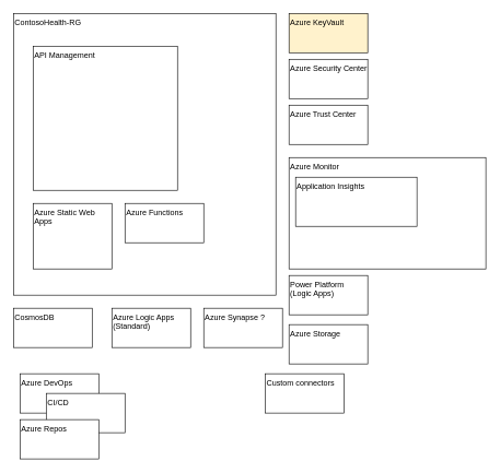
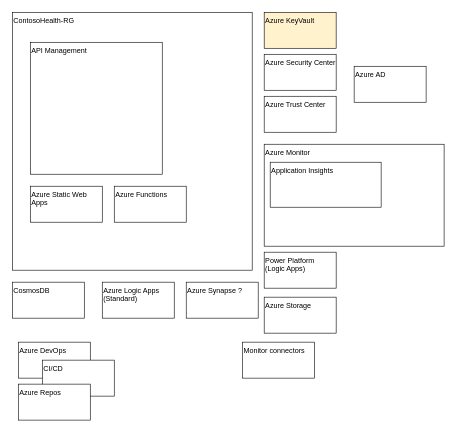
  <mxCell id="0" />
  <mxCell id="1" parent="0" />
  <mxCell id="2" value="ContosoHealth-RG" style="rounded=0;whiteSpace=wrap;html=1;align=left;verticalAlign=top;" vertex="1" parent="1"><mxGeometry x="20" y="20" width="400" height="430" as="geometry" /></mxCell>
  <mxCell id="3" value="API Management" style="whiteSpace=wrap;html=1;aspect=fixed;verticalAlign=top;align=left;" vertex="1" parent="1"><mxGeometry x="50" y="70" width="220" height="220" as="geometry" /></mxCell>
- <mxCell id="4" value="Azure Static Web Apps" style="rounded=0;whiteSpace=wrap;html=1;align=left;verticalAlign=top;" vertex="1" parent="1"><mxGeometry x="50" y="310" width="120" height="100" as="geometry" /></mxCell>
+ <mxCell id="4" value="Azure Static Web Apps" style="rounded=0;whiteSpace=wrap;html=1;align=left;verticalAlign=top;" vertex="1" parent="1"><mxGeometry x="50" y="310" width="120" height="60" as="geometry" /></mxCell>
  <mxCell id="5" value="Azure Functions" style="rounded=0;whiteSpace=wrap;html=1;align=left;verticalAlign=top;" vertex="1" parent="1"><mxGeometry x="190" y="310" width="120" height="60" as="geometry" /></mxCell>
  <mxCell id="6" value="Azure KeyVault" style="rounded=0;whiteSpace=wrap;html=1;align=left;verticalAlign=top;fillColor=#fff2cc;" vertex="1" parent="1"><mxGeometry x="440" y="20" width="120" height="60" as="geometry" /></mxCell>
  <mxCell id="7" value="Azure Monitor&lt;br&gt;" style="rounded=0;whiteSpace=wrap;html=1;align=left;verticalAlign=top;" vertex="1" parent="1"><mxGeometry x="440" y="240" width="300" height="170" as="geometry" /></mxCell>
  <mxCell id="8" value="Azure Security Center" style="rounded=0;whiteSpace=wrap;html=1;align=left;verticalAlign=top;" vertex="1" parent="1"><mxGeometry x="440" y="90" width="120" height="60" as="geometry" /></mxCell>
  <mxCell id="9" value="Azure Trust Center" style="rounded=0;whiteSpace=wrap;html=1;align=left;verticalAlign=top;" vertex="1" parent="1"><mxGeometry x="440" y="160" width="120" height="60" as="geometry" /></mxCell>
  <mxCell id="10" value="Application Insights" style="rounded=0;whiteSpace=wrap;html=1;align=left;verticalAlign=top;" vertex="1" parent="1"><mxGeometry x="450" y="270" width="185" height="75" as="geometry" /></mxCell>
  <mxCell id="11" value="Power Platform (Logic Apps)" style="rounded=0;whiteSpace=wrap;html=1;align=left;verticalAlign=top;" vertex="1" parent="1"><mxGeometry x="440" y="420" width="120" height="60" as="geometry" /></mxCell>
  <mxCell id="12" value="CosmosDB" style="rounded=0;whiteSpace=wrap;html=1;align=left;verticalAlign=top;" vertex="1" parent="1"><mxGeometry x="20" y="470" width="120" height="60" as="geometry" /></mxCell>
  <mxCell id="13" value="Azure Synapse ?" style="rounded=0;whiteSpace=wrap;html=1;align=left;verticalAlign=top;" vertex="1" parent="1"><mxGeometry x="310" y="470" width="120" height="60" as="geometry" /></mxCell>
  <mxCell id="14" value="Azure Logic Apps&lt;br&gt;(Standard)" style="rounded=0;whiteSpace=wrap;html=1;align=left;verticalAlign=top;" vertex="1" parent="1"><mxGeometry x="170" y="470" width="120" height="60" as="geometry" /></mxCell>
- <mxCell id="15" value="Custom connectors&lt;br&gt;" style="rounded=0;whiteSpace=wrap;html=1;align=left;verticalAlign=top;" vertex="1" parent="1"><mxGeometry x="404" y="570" width="120" height="60" as="geometry" /></mxCell>
+ <mxCell id="15" value="Monitor connectors&lt;br&gt;" style="rounded=0;whiteSpace=wrap;html=1;align=left;verticalAlign=top;" vertex="1" parent="1"><mxGeometry x="404" y="570" width="120" height="60" as="geometry" /></mxCell>
  <mxCell id="16" value="Azure DevOps&lt;br&gt;" style="rounded=0;whiteSpace=wrap;html=1;align=left;verticalAlign=top;" vertex="1" parent="1"><mxGeometry x="30" y="570" width="120" height="60" as="geometry" /></mxCell>
  <mxCell id="17" value="CI/CD" style="rounded=0;whiteSpace=wrap;html=1;align=left;verticalAlign=top;" vertex="1" parent="1"><mxGeometry x="70" y="600" width="120" height="60" as="geometry" /></mxCell>
  <mxCell id="18" value="Azure Repos" style="rounded=0;whiteSpace=wrap;html=1;align=left;verticalAlign=top;" vertex="1" parent="1"><mxGeometry x="30" y="640" width="120" height="60" as="geometry" /></mxCell>
+ <mxCell id="19" value="Azure AD&lt;br&gt;" style="rounded=0;whiteSpace=wrap;html=1;align=left;verticalAlign=top;" vertex="1" parent="1"><mxGeometry x="590" y="110" width="120" height="60" as="geometry" /></mxCell>
  <mxCell id="20" value="Azure Storage&lt;br&gt;" style="rounded=0;whiteSpace=wrap;html=1;align=left;verticalAlign=top;" vertex="1" parent="1"><mxGeometry x="440" y="495" width="120" height="60" as="geometry" /></mxCell>
